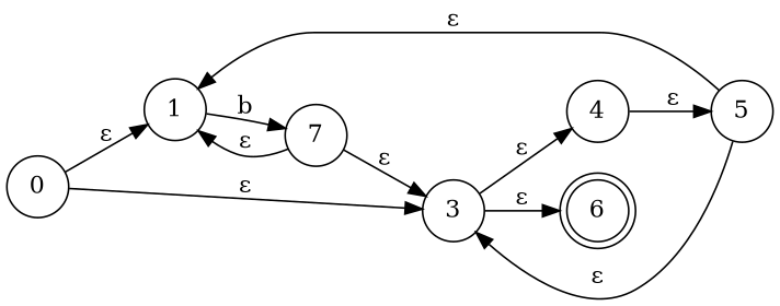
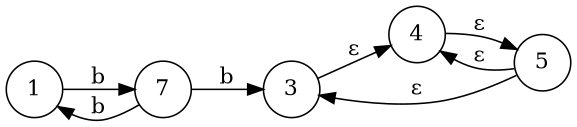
  digraph {
    rankdir=LR
    node [shape=circle]
-   0
    1
    3
    n4 [label=7]
    4
-   6 [shape=doublecircle]
    5
-   0 -> 1 [label="ε"]
-   0 -> 3 [label="ε"]
    1 -> n4 [label=b]
    3 -> 4 [label="ε"]
-   3 -> 6 [label="ε"]
-   n4 -> 1 [label="ε"]
-   n4 -> 3 [label="ε"]
+   n4 -> 1 [label=b]
+   n4 -> 3 [label=b]
    4 -> 5 [label="ε"]
    5 -> 3 [label="ε"]
-   5 -> 1 [label="ε"]
+   5 -> 4 [label="ε"]
  }
